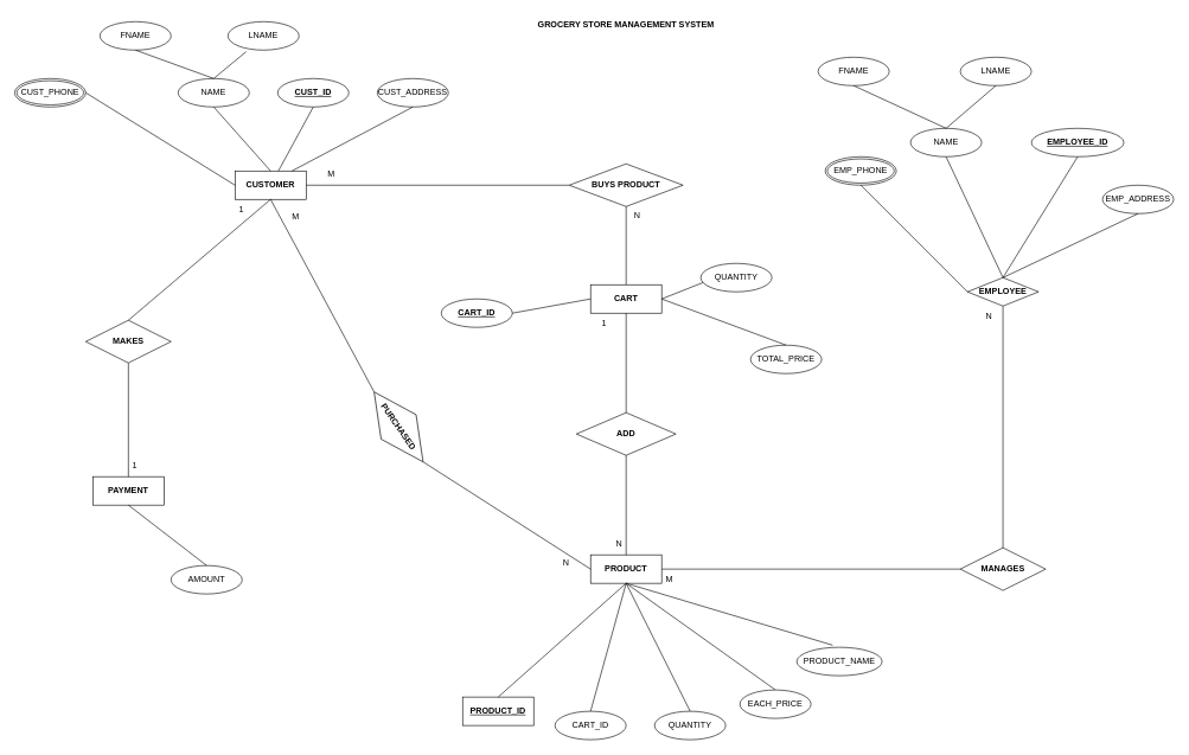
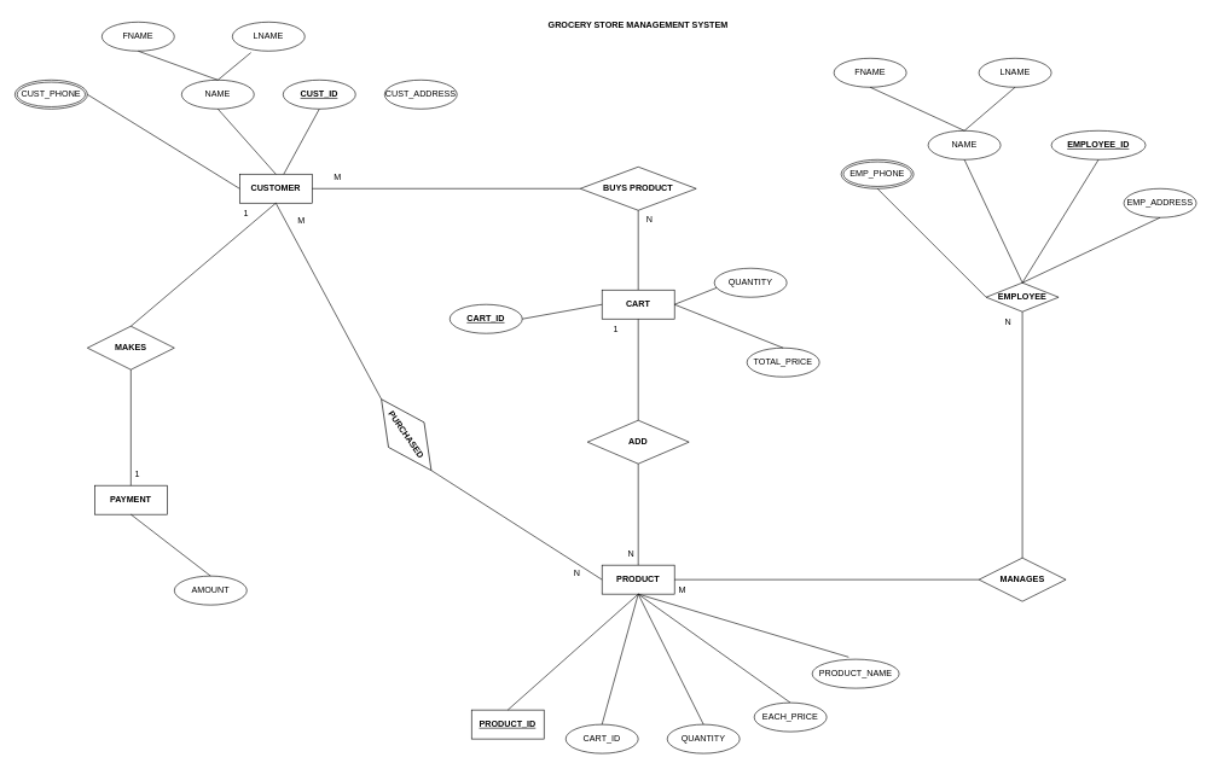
  <mxCell id="0" />
  <mxCell id="1" parent="0" />
  <mxCell id="2" value="&lt;b&gt;CUSTOMER&lt;/b&gt;" style="whiteSpace=wrap;html=1;align=center;" parent="1" vertex="1"><mxGeometry x="330" y="240" width="100" height="40" as="geometry" /></mxCell>
  <mxCell id="3" value="&lt;b&gt;PRODUCT&lt;/b&gt;" style="whiteSpace=wrap;html=1;align=center;" parent="1" vertex="1"><mxGeometry x="830" y="780" width="100" height="40" as="geometry" /></mxCell>
  <mxCell id="4" value="&lt;b&gt;PAYMENT&lt;/b&gt;" style="whiteSpace=wrap;html=1;align=center;" parent="1" vertex="1"><mxGeometry x="130" y="670" width="100" height="40" as="geometry" /></mxCell>
  <mxCell id="5" value="&lt;b&gt;GROCERY STORE MANAGEMENT SYSTEM&lt;/b&gt;" style="text;html=1;strokeColor=none;fillColor=none;align=center;verticalAlign=middle;whiteSpace=wrap;rounded=0;" parent="1" vertex="1"><mxGeometry x="740" y="20" width="280" height="30" as="geometry" /></mxCell>
  <mxCell id="6" value="&lt;b&gt;MAKES&lt;/b&gt;" style="shape=rhombus;perimeter=rhombusPerimeter;whiteSpace=wrap;html=1;align=center;" parent="1" vertex="1"><mxGeometry x="120" y="450" width="120" height="60" as="geometry" /></mxCell>
  <mxCell id="7" value="&lt;b&gt;BUYS PRODUCT&lt;/b&gt;" style="shape=rhombus;perimeter=rhombusPerimeter;whiteSpace=wrap;html=1;align=center;" parent="1" vertex="1"><mxGeometry x="800" y="230" width="160" height="60" as="geometry" /></mxCell>
  <mxCell id="8" value="&lt;b&gt;MANAGES&lt;/b&gt;" style="shape=rhombus;perimeter=rhombusPerimeter;whiteSpace=wrap;html=1;align=center;" parent="1" vertex="1"><mxGeometry x="1350" y="770" width="120" height="60" as="geometry" /></mxCell>
  <mxCell id="9" value="NAME" style="ellipse;whiteSpace=wrap;html=1;align=center;" parent="1" vertex="1"><mxGeometry x="250" y="110" width="100" height="40" as="geometry" /></mxCell>
  <mxCell id="10" value="LNAME" style="ellipse;whiteSpace=wrap;html=1;align=center;" parent="1" vertex="1"><mxGeometry x="320" y="30" width="100" height="40" as="geometry" /></mxCell>
  <mxCell id="11" value="FNAME" style="ellipse;whiteSpace=wrap;html=1;align=center;" parent="1" vertex="1"><mxGeometry x="140" y="30" width="100" height="40" as="geometry" /></mxCell>
  <mxCell id="12" value="CUST_ADDRESS" style="ellipse;whiteSpace=wrap;html=1;align=center;" parent="1" vertex="1"><mxGeometry x="530" y="110" width="100" height="40" as="geometry" /></mxCell>
  <mxCell id="13" value="&lt;b&gt;CUST_ID&lt;/b&gt;" style="ellipse;whiteSpace=wrap;html=1;align=center;fontStyle=4;" parent="1" vertex="1"><mxGeometry x="390" y="110" width="100" height="40" as="geometry" /></mxCell>
  <mxCell id="14" value="CUST_PHONE" style="ellipse;shape=doubleEllipse;margin=3;whiteSpace=wrap;html=1;align=center;" parent="1" vertex="1"><mxGeometry x="20" y="110" width="100" height="40" as="geometry" /></mxCell>
  <mxCell id="15" value="" style="endArrow=none;html=1;rounded=0;exitX=0;exitY=0.5;exitDx=0;exitDy=0;entryX=1;entryY=0.5;entryDx=0;entryDy=0;" parent="1" source="2" target="14" edge="1"><mxGeometry relative="1" as="geometry"><mxPoint x="1160" y="370" as="sourcePoint" /><mxPoint x="1320" y="370" as="targetPoint" /></mxGeometry></mxCell>
  <mxCell id="16" value="" style="endArrow=none;html=1;rounded=0;entryX=0.5;entryY=1;entryDx=0;entryDy=0;exitX=0.5;exitY=0;exitDx=0;exitDy=0;" parent="1" source="2" target="9" edge="1"><mxGeometry relative="1" as="geometry"><mxPoint x="720" y="240" as="sourcePoint" /><mxPoint x="1320" y="370" as="targetPoint" /></mxGeometry></mxCell>
  <mxCell id="17" value="" style="endArrow=none;html=1;rounded=0;exitX=0.5;exitY=1;exitDx=0;exitDy=0;" parent="1" source="13" target="2" edge="1"><mxGeometry relative="1" as="geometry"><mxPoint x="1160" y="370" as="sourcePoint" /><mxPoint x="700" y="230" as="targetPoint" /></mxGeometry></mxCell>
- <mxCell id="18" value="" style="endArrow=none;html=1;rounded=0;exitX=0.8;exitY=0;exitDx=0;exitDy=0;entryX=0.5;entryY=1;entryDx=0;entryDy=0;exitPerimeter=0;" parent="1" source="2" target="12" edge="1"><mxGeometry relative="1" as="geometry"><mxPoint x="1160" y="370" as="sourcePoint" /><mxPoint x="1320" y="370" as="targetPoint" /></mxGeometry></mxCell>
  <mxCell id="19" value="" style="endArrow=none;html=1;rounded=0;exitX=0.5;exitY=0;exitDx=0;exitDy=0;entryX=0.5;entryY=1;entryDx=0;entryDy=0;" parent="1" source="9" target="11" edge="1"><mxGeometry relative="1" as="geometry"><mxPoint x="1160" y="370" as="sourcePoint" /><mxPoint x="1320" y="370" as="targetPoint" /></mxGeometry></mxCell>
  <mxCell id="20" value="" style="endArrow=none;html=1;rounded=0;exitX=0.5;exitY=0;exitDx=0;exitDy=0;entryX=0.256;entryY=1.055;entryDx=0;entryDy=0;entryPerimeter=0;" parent="1" source="9" target="10" edge="1"><mxGeometry relative="1" as="geometry"><mxPoint x="1160" y="370" as="sourcePoint" /><mxPoint x="1320" y="370" as="targetPoint" /></mxGeometry></mxCell>
  <mxCell id="21" value="" style="endArrow=none;html=1;rounded=0;exitX=0.5;exitY=1;exitDx=0;exitDy=0;entryX=0.5;entryY=0;entryDx=0;entryDy=0;" parent="1" source="2" target="6" edge="1"><mxGeometry relative="1" as="geometry"><mxPoint x="1160" y="370" as="sourcePoint" /><mxPoint x="1320" y="370" as="targetPoint" /></mxGeometry></mxCell>
  <mxCell id="22" value="" style="endArrow=none;html=1;rounded=0;exitX=0.5;exitY=1;exitDx=0;exitDy=0;entryX=0.5;entryY=0;entryDx=0;entryDy=0;" parent="1" source="7" target="43" edge="1"><mxGeometry relative="1" as="geometry"><mxPoint x="940" y="380" as="sourcePoint" /><mxPoint x="860" y="360" as="targetPoint" /><Array as="points" /></mxGeometry></mxCell>
  <mxCell id="23" value="" style="endArrow=none;html=1;rounded=0;entryX=0.5;entryY=1;entryDx=0;entryDy=0;exitX=0.5;exitY=0;exitDx=0;exitDy=0;" parent="1" source="8" target="27" edge="1"><mxGeometry relative="1" as="geometry"><mxPoint x="1050" y="370" as="sourcePoint" /><mxPoint x="1350" y="240" as="targetPoint" /></mxGeometry></mxCell>
  <mxCell id="24" value="PRODUCT_NAME" style="ellipse;whiteSpace=wrap;html=1;align=center;" parent="1" vertex="1"><mxGeometry x="1120" y="910" width="120" height="40" as="geometry" /></mxCell>
  <mxCell id="25" value="&lt;b&gt;PRODUCT_ID&lt;/b&gt;" style="whiteSpace=wrap;html=1;align=center;fontStyle=4;rounded=0;" parent="1" vertex="1"><mxGeometry x="650" y="980" width="100" height="40" as="geometry" /></mxCell>
  <mxCell id="26" value="QUANTITY" style="ellipse;whiteSpace=wrap;html=1;align=center;" parent="1" vertex="1"><mxGeometry x="920" y="1000" width="100" height="40" as="geometry" /></mxCell>
  <mxCell id="27" value="&lt;b&gt;EMPLOYEE&lt;/b&gt;" style="rhombus;whiteSpace=wrap;html=1;align=center;" parent="1" vertex="1"><mxGeometry x="1360" y="390" width="100" height="40" as="geometry" /></mxCell>
  <mxCell id="28" value="NAME" style="ellipse;whiteSpace=wrap;html=1;align=center;" parent="1" vertex="1"><mxGeometry x="1280" y="180" width="100" height="40" as="geometry" /></mxCell>
  <mxCell id="29" value="LNAME" style="ellipse;whiteSpace=wrap;html=1;align=center;" parent="1" vertex="1"><mxGeometry x="1350" y="80" width="100" height="40" as="geometry" /></mxCell>
  <mxCell id="30" value="FNAME" style="ellipse;whiteSpace=wrap;html=1;align=center;" parent="1" vertex="1"><mxGeometry x="1150" y="80" width="100" height="40" as="geometry" /></mxCell>
  <mxCell id="31" value="EMP_ADDRESS" style="ellipse;whiteSpace=wrap;html=1;align=center;" parent="1" vertex="1"><mxGeometry x="1550" y="260" width="100" height="40" as="geometry" /></mxCell>
  <mxCell id="32" value="&lt;b&gt;EMPLOYEE_ID&lt;/b&gt;" style="ellipse;whiteSpace=wrap;html=1;align=center;fontStyle=4;" parent="1" vertex="1"><mxGeometry x="1450" y="180" width="130" height="40" as="geometry" /></mxCell>
  <mxCell id="33" value="EMP_PHONE" style="ellipse;shape=doubleEllipse;margin=3;whiteSpace=wrap;html=1;align=center;" parent="1" vertex="1"><mxGeometry x="1160" y="220" width="100" height="40" as="geometry" /></mxCell>
  <mxCell id="34" value="" style="endArrow=none;html=1;rounded=0;exitX=0;exitY=0.5;exitDx=0;exitDy=0;entryX=0.5;entryY=1;entryDx=0;entryDy=0;" parent="1" source="27" target="33" edge="1"><mxGeometry relative="1" as="geometry"><mxPoint x="1750" y="310" as="sourcePoint" /><mxPoint x="1910" y="310" as="targetPoint" /></mxGeometry></mxCell>
  <mxCell id="35" value="" style="endArrow=none;html=1;rounded=0;entryX=0.5;entryY=1;entryDx=0;entryDy=0;exitX=0.5;exitY=0;exitDx=0;exitDy=0;" parent="1" source="27" target="28" edge="1"><mxGeometry relative="1" as="geometry"><mxPoint x="1400" y="390" as="sourcePoint" /><mxPoint x="1910" y="310" as="targetPoint" /></mxGeometry></mxCell>
  <mxCell id="36" value="" style="endArrow=none;html=1;rounded=0;exitX=0.5;exitY=1;exitDx=0;exitDy=0;entryX=0.5;entryY=0;entryDx=0;entryDy=0;" parent="1" source="32" target="27" edge="1"><mxGeometry relative="1" as="geometry"><mxPoint x="1750" y="310" as="sourcePoint" /><mxPoint x="1345" y="300" as="targetPoint" /></mxGeometry></mxCell>
  <mxCell id="37" value="" style="endArrow=none;html=1;rounded=0;entryX=0.5;entryY=1;entryDx=0;entryDy=0;exitX=0.5;exitY=0;exitDx=0;exitDy=0;" parent="1" source="27" target="31" edge="1"><mxGeometry relative="1" as="geometry"><mxPoint x="1350" y="200" as="sourcePoint" /><mxPoint x="1420" y="120" as="targetPoint" /></mxGeometry></mxCell>
  <mxCell id="38" value="" style="endArrow=none;html=1;rounded=0;exitX=0.5;exitY=0;exitDx=0;exitDy=0;entryX=0.5;entryY=1;entryDx=0;entryDy=0;" parent="1" source="28" target="30" edge="1"><mxGeometry relative="1" as="geometry"><mxPoint x="1750" y="310" as="sourcePoint" /><mxPoint x="1100" y="30" as="targetPoint" /></mxGeometry></mxCell>
  <mxCell id="39" value="" style="endArrow=none;html=1;rounded=0;exitX=0.5;exitY=0;exitDx=0;exitDy=0;entryX=0.5;entryY=1;entryDx=0;entryDy=0;" parent="1" source="28" target="29" edge="1"><mxGeometry relative="1" as="geometry"><mxPoint x="1750" y="310" as="sourcePoint" /><mxPoint x="1210" y="50" as="targetPoint" /></mxGeometry></mxCell>
  <mxCell id="40" value="" style="endArrow=none;html=1;rounded=0;exitX=0.42;exitY=-0.075;exitDx=0;exitDy=0;exitPerimeter=0;entryX=0.5;entryY=1;entryDx=0;entryDy=0;" parent="1" source="24" target="3" edge="1"><mxGeometry relative="1" as="geometry"><mxPoint x="1060" y="630" as="sourcePoint" /><mxPoint x="980" y="770" as="targetPoint" /></mxGeometry></mxCell>
  <mxCell id="41" value="" style="endArrow=none;html=1;rounded=0;entryX=0.5;entryY=1;entryDx=0;entryDy=0;exitX=0.5;exitY=0;exitDx=0;exitDy=0;" parent="1" source="25" target="3" edge="1"><mxGeometry relative="1" as="geometry"><mxPoint x="650" y="930" as="sourcePoint" /><mxPoint x="1220" y="630" as="targetPoint" /></mxGeometry></mxCell>
  <mxCell id="42" value="" style="endArrow=none;html=1;rounded=0;entryX=0.5;entryY=0;entryDx=0;entryDy=0;exitX=0.5;exitY=1;exitDx=0;exitDy=0;" parent="1" source="3" target="47" edge="1"><mxGeometry relative="1" as="geometry"><mxPoint x="1060" y="630" as="sourcePoint" /><mxPoint x="1220" y="630" as="targetPoint" /></mxGeometry></mxCell>
  <mxCell id="43" value="&lt;b&gt;CART&lt;/b&gt;" style="whiteSpace=wrap;html=1;align=center;" parent="1" vertex="1"><mxGeometry x="830" y="400" width="100" height="40" as="geometry" /></mxCell>
  <mxCell id="44" value="&lt;b&gt;ADD&lt;/b&gt;" style="shape=rhombus;perimeter=rhombusPerimeter;whiteSpace=wrap;html=1;align=center;" parent="1" vertex="1"><mxGeometry x="810" y="580" width="140" height="60" as="geometry" /></mxCell>
  <mxCell id="45" value="" style="endArrow=none;html=1;rounded=0;exitX=0.5;exitY=1;exitDx=0;exitDy=0;entryX=0.5;entryY=0;entryDx=0;entryDy=0;" parent="1" source="43" target="44" edge="1"><mxGeometry relative="1" as="geometry"><mxPoint x="940" y="590" as="sourcePoint" /><mxPoint x="1100" y="590" as="targetPoint" /></mxGeometry></mxCell>
  <mxCell id="46" value="" style="endArrow=none;html=1;rounded=0;exitX=0.5;exitY=1;exitDx=0;exitDy=0;entryX=0.5;entryY=0;entryDx=0;entryDy=0;" parent="1" source="44" target="3" edge="1"><mxGeometry relative="1" as="geometry"><mxPoint x="940" y="590" as="sourcePoint" /><mxPoint x="970" y="720" as="targetPoint" /></mxGeometry></mxCell>
  <mxCell id="47" value="EACH_PRICE" style="ellipse;whiteSpace=wrap;html=1;align=center;" parent="1" vertex="1"><mxGeometry x="1040" y="970" width="100" height="40" as="geometry" /></mxCell>
  <mxCell id="48" value="CART_ID" style="ellipse;whiteSpace=wrap;html=1;align=center;" parent="1" vertex="1"><mxGeometry x="780" y="1000" width="100" height="40" as="geometry" /></mxCell>
- <mxCell id="49" value="TOTAL_PRICE" style="ellipse;whiteSpace=wrap;html=1;align=center;" parent="1" vertex="1"><mxGeometry x="1055" y="485" width="100" height="40" as="geometry" /></mxCell>
+ <mxCell id="49" value="TOTAL_PRICE" style="ellipse;whiteSpace=wrap;html=1;align=center;" parent="1" vertex="1"><mxGeometry x="1030" y="480" width="100" height="40" as="geometry" /></mxCell>
  <mxCell id="50" value="&lt;b&gt;CART_ID&lt;/b&gt;" style="ellipse;whiteSpace=wrap;html=1;align=center;fontStyle=4;" parent="1" vertex="1"><mxGeometry x="620" y="420" width="100" height="40" as="geometry" /></mxCell>
  <mxCell id="51" value="QUANTITY" style="ellipse;whiteSpace=wrap;html=1;align=center;" parent="1" vertex="1"><mxGeometry x="985" y="370" width="100" height="40" as="geometry" /></mxCell>
  <mxCell id="52" value="" style="endArrow=none;html=1;rounded=0;exitX=0;exitY=0.5;exitDx=0;exitDy=0;entryX=1;entryY=0.5;entryDx=0;entryDy=0;" parent="1" source="43" target="50" edge="1"><mxGeometry relative="1" as="geometry"><mxPoint x="940" y="440" as="sourcePoint" /><mxPoint x="1100" y="440" as="targetPoint" /></mxGeometry></mxCell>
  <mxCell id="53" value="" style="endArrow=none;html=1;rounded=0;exitX=1;exitY=0.5;exitDx=0;exitDy=0;entryX=0.5;entryY=0;entryDx=0;entryDy=0;" parent="1" source="43" target="49" edge="1"><mxGeometry relative="1" as="geometry"><mxPoint x="940" y="440" as="sourcePoint" /><mxPoint x="1100" y="440" as="targetPoint" /></mxGeometry></mxCell>
  <mxCell id="54" value="" style="endArrow=none;html=1;rounded=0;exitX=1;exitY=0.5;exitDx=0;exitDy=0;entryX=0.03;entryY=0.675;entryDx=0;entryDy=0;entryPerimeter=0;" parent="1" source="43" target="51" edge="1"><mxGeometry relative="1" as="geometry"><mxPoint x="940" y="440" as="sourcePoint" /><mxPoint x="1100" y="440" as="targetPoint" /></mxGeometry></mxCell>
  <mxCell id="55" value="" style="endArrow=none;html=1;rounded=0;entryX=1;entryY=0.5;entryDx=0;entryDy=0;exitX=0;exitY=0.5;exitDx=0;exitDy=0;" parent="1" source="7" target="2" edge="1"><mxGeometry relative="1" as="geometry"><mxPoint x="1010" y="260" as="sourcePoint" /><mxPoint x="790" y="260" as="targetPoint" /><Array as="points" /></mxGeometry></mxCell>
  <mxCell id="56" value="N" style="resizable=0;html=1;align=right;verticalAlign=bottom;" parent="55" connectable="0" vertex="1"><mxGeometry x="1" relative="1" as="geometry"><mxPoint x="470" y="50" as="offset" /></mxGeometry></mxCell>
  <mxCell id="57" value="N" style="resizable=0;html=1;align=right;verticalAlign=bottom;" connectable="0" vertex="1" parent="55"><mxGeometry x="1" relative="1" as="geometry"><mxPoint x="370" y="540" as="offset" /></mxGeometry></mxCell>
  <mxCell id="58" value="M" style="text;html=1;align=center;verticalAlign=middle;resizable=0;points=[];autosize=1;strokeColor=none;fillColor=none;" parent="1" vertex="1"><mxGeometry x="450" y="230" width="30" height="30" as="geometry" /></mxCell>
  <mxCell id="59" value="1" style="text;strokeColor=none;fillColor=none;spacingLeft=4;spacingRight=4;overflow=hidden;rotatable=0;points=[[0,0.5],[1,0.5]];portConstraint=eastwest;fontSize=12;" parent="1" vertex="1"><mxGeometry x="330" y="280" width="40" height="30" as="geometry" /></mxCell>
  <mxCell id="60" value="" style="endArrow=none;html=1;rounded=0;exitX=0.5;exitY=1;exitDx=0;exitDy=0;entryX=0.5;entryY=0;entryDx=0;entryDy=0;" parent="1" source="6" target="4" edge="1"><mxGeometry relative="1" as="geometry"><mxPoint x="720" y="460" as="sourcePoint" /><mxPoint x="660" y="620" as="targetPoint" /></mxGeometry></mxCell>
  <mxCell id="61" value="1" style="text;strokeColor=none;fillColor=none;spacingLeft=4;spacingRight=4;overflow=hidden;rotatable=0;points=[[0,0.5],[1,0.5]];portConstraint=eastwest;fontSize=12;" parent="1" vertex="1"><mxGeometry x="180" y="640" width="40" height="30" as="geometry" /></mxCell>
  <mxCell id="62" value="N" style="text;strokeColor=none;fillColor=none;spacingLeft=4;spacingRight=4;overflow=hidden;rotatable=0;points=[[0,0.5],[1,0.5]];portConstraint=eastwest;fontSize=12;" parent="1" vertex="1"><mxGeometry x="1380" y="430" width="40" height="30" as="geometry" /></mxCell>
  <mxCell id="63" value="1" style="text;strokeColor=none;fillColor=none;spacingLeft=4;spacingRight=4;overflow=hidden;rotatable=0;points=[[0,0.5],[1,0.5]];portConstraint=eastwest;fontSize=12;" parent="1" vertex="1"><mxGeometry x="840" y="440" width="40" height="30" as="geometry" /></mxCell>
  <mxCell id="64" value="M" style="text;strokeColor=none;fillColor=none;spacingLeft=4;spacingRight=4;overflow=hidden;rotatable=0;points=[[0,0.5],[1,0.5]];portConstraint=eastwest;fontSize=12;" parent="1" vertex="1"><mxGeometry x="930" y="800" width="40" height="30" as="geometry" /></mxCell>
  <mxCell id="65" value="N" style="text;strokeColor=none;fillColor=none;spacingLeft=4;spacingRight=4;overflow=hidden;rotatable=0;points=[[0,0.5],[1,0.5]];portConstraint=eastwest;fontSize=12;" parent="1" vertex="1"><mxGeometry x="860" y="750" width="40" height="30" as="geometry" /></mxCell>
  <mxCell id="66" value="AMOUNT" style="ellipse;whiteSpace=wrap;html=1;align=center;" parent="1" vertex="1"><mxGeometry x="240" y="795" width="100" height="40" as="geometry" /></mxCell>
  <mxCell id="67" value="" style="endArrow=none;html=1;rounded=0;exitX=0.5;exitY=0;exitDx=0;exitDy=0;entryX=0.5;entryY=1;entryDx=0;entryDy=0;" parent="1" source="66" target="4" edge="1"><mxGeometry relative="1" as="geometry"><mxPoint x="1160" y="640" as="sourcePoint" /><mxPoint x="1320" y="640" as="targetPoint" /></mxGeometry></mxCell>
  <mxCell id="68" value="" style="endArrow=none;html=1;rounded=0;entryX=0;entryY=0.5;entryDx=0;entryDy=0;exitX=1;exitY=0.5;exitDx=0;exitDy=0;" parent="1" source="3" target="8" edge="1"><mxGeometry relative="1" as="geometry"><mxPoint x="1170" y="950" as="sourcePoint" /><mxPoint x="1330" y="950" as="targetPoint" /></mxGeometry></mxCell>
  <mxCell id="69" value="" style="endArrow=none;html=1;rounded=0;exitX=0.5;exitY=1;exitDx=0;exitDy=0;entryX=0.5;entryY=0;entryDx=0;entryDy=0;" parent="1" source="3" target="26" edge="1"><mxGeometry relative="1" as="geometry"><mxPoint x="810" y="850" as="sourcePoint" /><mxPoint x="970" y="850" as="targetPoint" /></mxGeometry></mxCell>
  <mxCell id="70" value="&lt;b&gt;PURCHASED&lt;/b&gt;" style="shape=rhombus;perimeter=rhombusPerimeter;whiteSpace=wrap;html=1;align=center;rotation=55;" vertex="1" parent="1"><mxGeometry x="500" y="570" width="120" height="60" as="geometry" /></mxCell>
  <mxCell id="71" value="" style="endArrow=none;html=1;rounded=0;exitX=0.5;exitY=1;exitDx=0;exitDy=0;entryX=0;entryY=0.5;entryDx=0;entryDy=0;" edge="1" parent="1" source="2" target="70"><mxGeometry relative="1" as="geometry"><mxPoint x="460" y="410" as="sourcePoint" /><mxPoint x="620" y="410" as="targetPoint" /></mxGeometry></mxCell>
  <mxCell id="72" value="" style="endArrow=none;html=1;rounded=0;exitX=1;exitY=0.5;exitDx=0;exitDy=0;entryX=0;entryY=0.5;entryDx=0;entryDy=0;" edge="1" parent="1" source="70" target="3"><mxGeometry relative="1" as="geometry"><mxPoint x="460" y="410" as="sourcePoint" /><mxPoint x="620" y="410" as="targetPoint" /></mxGeometry></mxCell>
  <mxCell id="73" value="M" style="text;html=1;align=center;verticalAlign=middle;resizable=0;points=[];autosize=1;strokeColor=none;fillColor=none;" vertex="1" parent="1"><mxGeometry x="400" y="290" width="30" height="30" as="geometry" /></mxCell>
  <mxCell id="74" value="" style="endArrow=none;html=1;rounded=0;entryX=0.5;entryY=1;entryDx=0;entryDy=0;exitX=0.5;exitY=0;exitDx=0;exitDy=0;" edge="1" parent="1" source="48" target="3"><mxGeometry relative="1" as="geometry"><mxPoint x="530" y="900" as="sourcePoint" /><mxPoint x="690" y="900" as="targetPoint" /></mxGeometry></mxCell>
